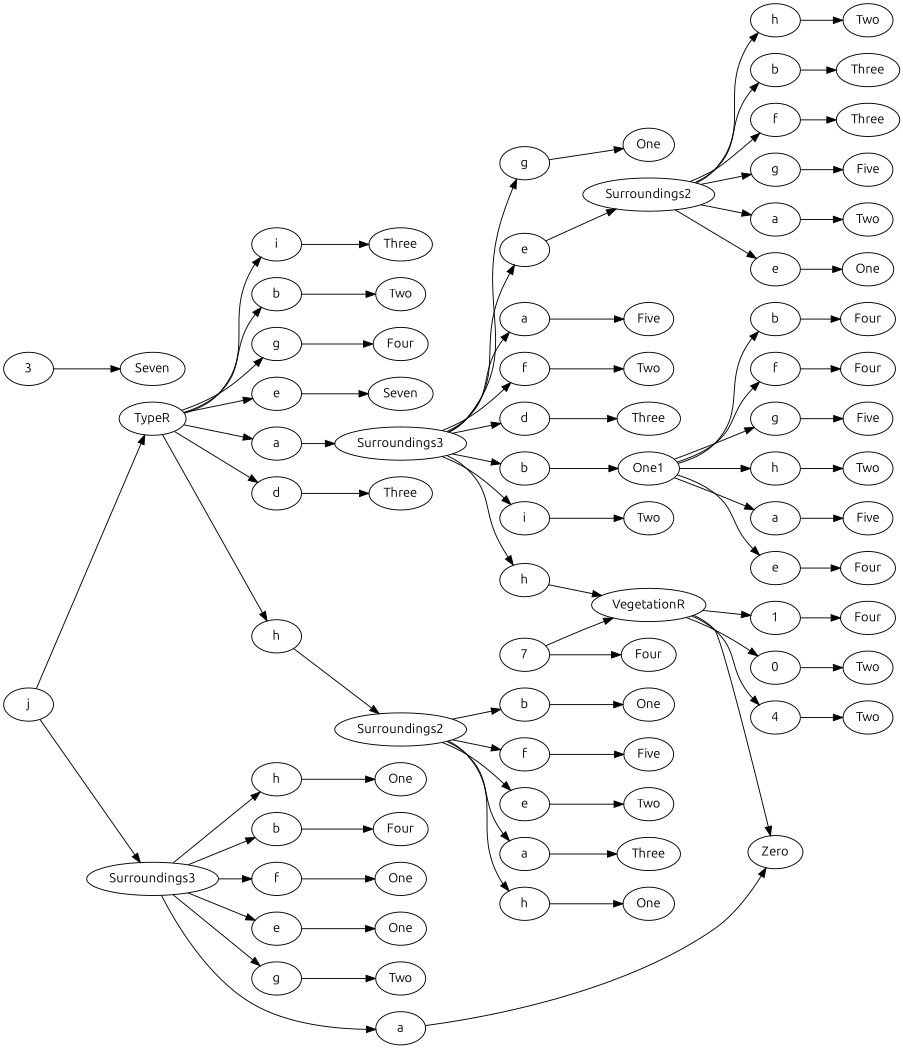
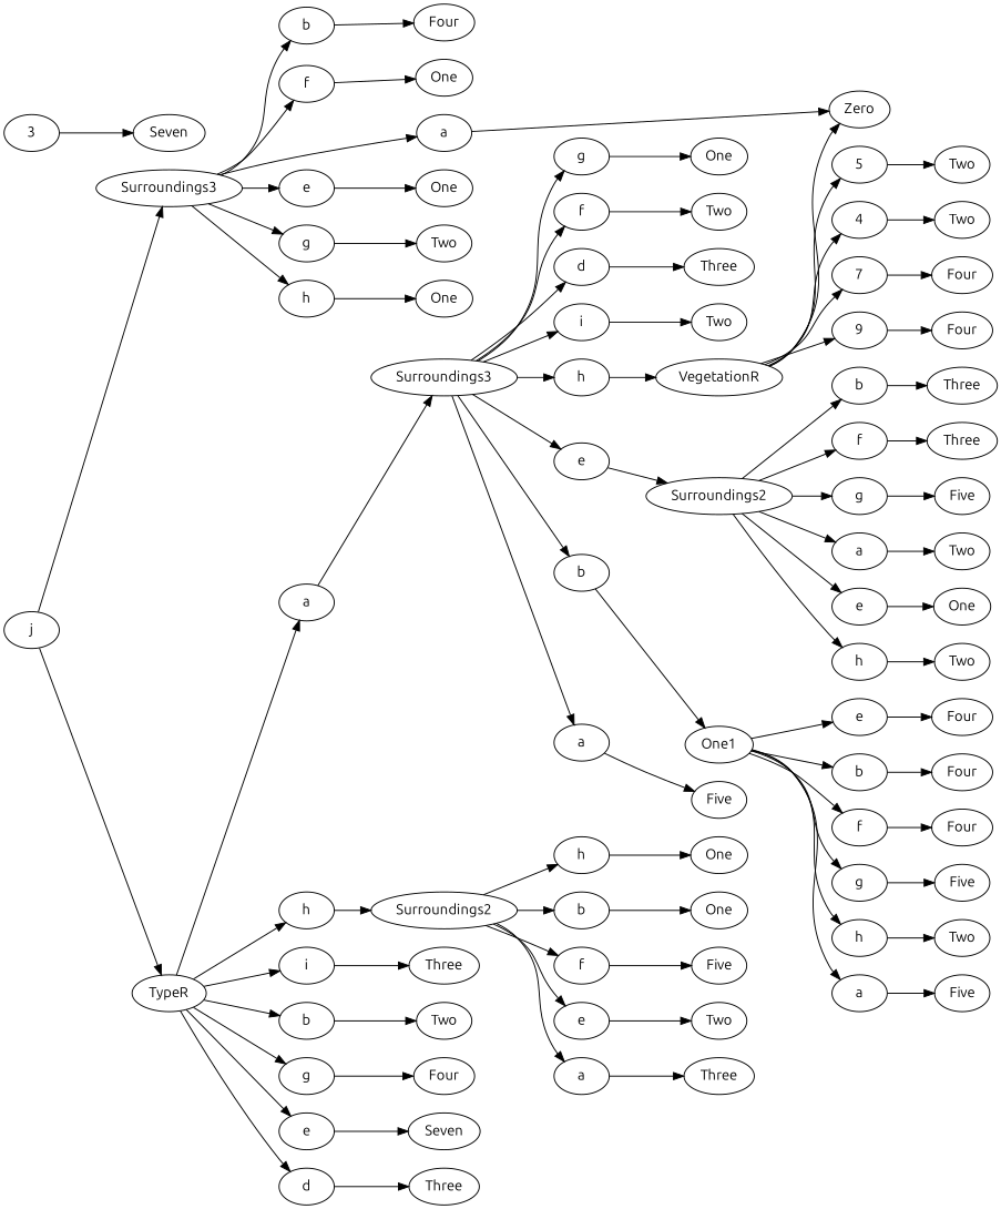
  digraph {
    fontname=Ubuntu
    rankdir=LR
    node [fontname=Ubuntu]
    edge [fontname=Ubuntu]
    n1 [label=TypeR]
    n2 [label=a]
    n3 [label=d]
    n4 [label=h]
    n5 [label=i]
    n6 [label=b]
    n7 [label=g]
    n8 [label=e]
    n9 [label=Surroundings3]
    n10 [label=j]
    n11 [label=Surroundings3]
    n12 [label=Three]
    n13 [label=Surroundings2]
    n14 [label=Three]
    n15 [label=Two]
    n16 [label=Four]
    n17 [label=Seven]
    n18 [label=h]
    n19 [label=g]
    n20 [label=e]
    n21 [label=a]
    n22 [label=b]
    n23 [label=f]
    n24 [label=d]
    n25 [label=i]
    n26 [label=VegetationR]
    n27 [label=One]
    n28 [label=Surroundings2]
    n29 [label=Five]
    n30 [label=One1]
    n31 [label=Two]
    n32 [label=Three]
    n33 [label=Two]
    n34 [label=e]
    n35 [label=g]
    n36 [label=a]
    n37 [label=h]
    n38 [label=b]
    n39 [label=f]
    n40 [label=One]
    n41 [label=Two]
    n42 [label=Zero]
    n43 [label=One]
    n44 [label=Four]
    n45 [label=One]
    n46 [label=e]
    n47 [label=a]
    n48 [label=h]
    n49 [label=b]
    n50 [label=f]
    n51 [label=Two]
    n52 [label=Three]
    n53 [label=One]
    n54 [label=One]
    n55 [label=Five]
    n56 [label=7]
-   n57 [label=1]
-   n58 [label=0]
+   n57 [label=9]
+   n58 [label=5]
    n59 [label=4]
    n60 [label=Four]
    n61 [label=Four]
    n62 [label=Two]
    n63 [label=Two]
    n64 [label=3]
    n65 [label=Seven]
    n66 [label=h]
    n67 [label=b]
    n68 [label=f]
    n69 [label=g]
    n70 [label=a]
    n71 [label=e]
    n72 [label=Two]
    n73 [label=Three]
    n74 [label=Three]
    n75 [label=Five]
    n76 [label=Two]
    n77 [label=One]
    n78 [label=a]
    n79 [label=e]
    n80 [label=b]
    n81 [label=f]
    n82 [label=g]
    n83 [label=h]
    n84 [label=Five]
    n85 [label=Four]
    n86 [label=Four]
    n87 [label=Four]
    n88 [label=Five]
    n89 [label=Two]
    n1 -> n2
    n1 -> n3
    n1 -> n4
    n1 -> n5
    n1 -> n6
    n1 -> n7
    n1 -> n8
    n2 -> n9
    n3 -> n12
    n4 -> n13
    n5 -> n14
    n6 -> n15
    n7 -> n16
    n8 -> n17
    n9 -> n18
    n9 -> n19
    n9 -> n20
    n9 -> n21
    n9 -> n22
    n9 -> n23
    n9 -> n24
    n9 -> n25
    n10 -> n1
    n10 -> n11
    n11 -> n34
    n11 -> n35
    n11 -> n36
    n11 -> n37
    n11 -> n38
    n11 -> n39
    n13 -> n46
    n13 -> n47
    n13 -> n48
    n13 -> n49
    n13 -> n50
    n18 -> n26
    n19 -> n27
    n20 -> n28
    n21 -> n29
    n22 -> n30
    n23 -> n31
    n24 -> n32
    n25 -> n33
    n26 -> n42
-   n56 -> n26
+   n26 -> n56
    n26 -> n57
    n26 -> n58
    n26 -> n59
    n28 -> n66
    n28 -> n67
    n28 -> n68
    n28 -> n69
    n28 -> n70
    n28 -> n71
    n30 -> n78
    n30 -> n79
    n30 -> n80
    n30 -> n81
    n30 -> n82
    n30 -> n83
    n34 -> n40
    n35 -> n41
    n36 -> n42
    n37 -> n43
    n38 -> n44
    n39 -> n45
    n46 -> n51
    n47 -> n52
    n48 -> n53
    n49 -> n54
    n50 -> n55
    n56 -> n60
    n57 -> n61
    n58 -> n62
    n59 -> n63
    n64 -> n65
    n66 -> n72
    n67 -> n73
    n68 -> n74
    n69 -> n75
    n70 -> n76
    n71 -> n77
    n78 -> n84
    n79 -> n85
    n80 -> n86
    n81 -> n87
    n82 -> n88
    n83 -> n89
  }
